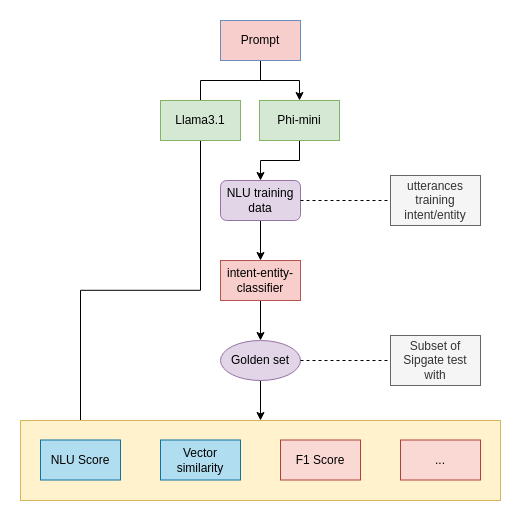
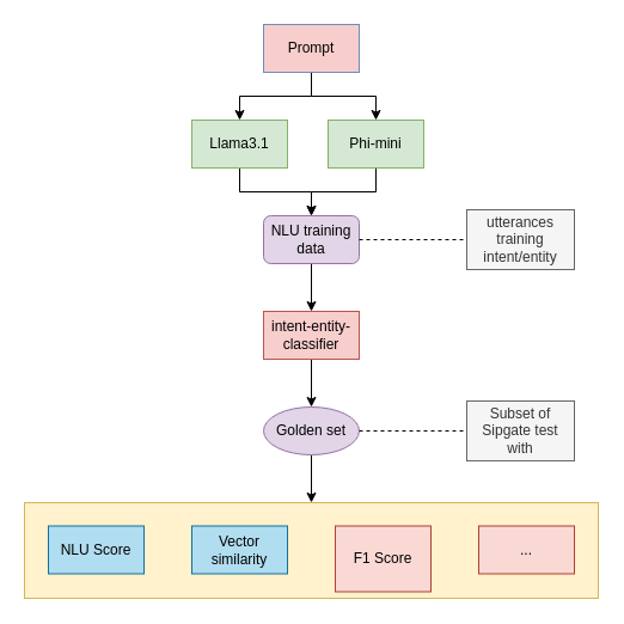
  <mxCell id="0" />
  <mxCell id="1" parent="0" />
- <mxCell id="2" style="edgeStyle=orthogonalEdgeStyle;rounded=0;orthogonalLoop=1;jettySize=auto;html=1;exitX=0.5;exitY=1;exitDx=0;exitDy=0;entryX=0.5;entryY=0;entryDx=0;entryDy=0;endArrow=none;" edge="1" parent="1" source="4" target="6"><mxGeometry relative="1" as="geometry" /></mxCell>
+ <mxCell id="2" style="edgeStyle=orthogonalEdgeStyle;rounded=0;orthogonalLoop=1;jettySize=auto;html=1;exitX=0.5;exitY=1;exitDx=0;exitDy=0;entryX=0.5;entryY=0;entryDx=0;entryDy=0;" edge="1" parent="1" source="4" target="6"><mxGeometry relative="1" as="geometry" /></mxCell>
  <mxCell id="3" style="edgeStyle=orthogonalEdgeStyle;rounded=0;orthogonalLoop=1;jettySize=auto;html=1;exitX=0.5;exitY=1;exitDx=0;exitDy=0;entryX=0.5;entryY=0;entryDx=0;entryDy=0;" edge="1" parent="1" source="4" target="12"><mxGeometry relative="1" as="geometry" /></mxCell>
  <mxCell id="4" value="Prompt" style="rounded=0;whiteSpace=wrap;html=1;strokeColor=#6c8ebf;fillColor=#f8cecc;" vertex="1" parent="1"><mxGeometry x="220" y="20" width="80" height="40" as="geometry" /></mxCell>
- <mxCell id="5" style="edgeStyle=orthogonalEdgeStyle;rounded=0;orthogonalLoop=1;jettySize=auto;html=1;exitX=0.5;exitY=1;exitDx=0;exitDy=0;" edge="1" parent="1" source="6" target="17"><mxGeometry relative="1" as="geometry" /></mxCell>
+ <mxCell id="5" style="edgeStyle=orthogonalEdgeStyle;rounded=0;orthogonalLoop=1;jettySize=auto;html=1;exitX=0.5;exitY=1;exitDx=0;exitDy=0;entryX=0.5;entryY=0;entryDx=0;entryDy=0;" edge="1" parent="1" source="6" target="8"><mxGeometry relative="1" as="geometry" /></mxCell>
  <mxCell id="6" value="Llama3.1" style="rounded=0;whiteSpace=wrap;html=1;fillColor=#d5e8d4;strokeColor=#82b366;" vertex="1" parent="1"><mxGeometry x="160" y="100" width="80" height="40" as="geometry" /></mxCell>
  <mxCell id="7" style="edgeStyle=orthogonalEdgeStyle;rounded=0;orthogonalLoop=1;jettySize=auto;html=1;exitX=0.5;exitY=1;exitDx=0;exitDy=0;" edge="1" parent="1" source="8" target="10"><mxGeometry relative="1" as="geometry" /></mxCell>
  <mxCell id="8" value="NLU training data" style="whiteSpace=wrap;html=1;fillColor=#e1d5e7;strokeColor=#9673a6;rounded=1;" vertex="1" parent="1"><mxGeometry x="220" y="180" width="80" height="40" as="geometry" /></mxCell>
  <mxCell id="9" style="edgeStyle=orthogonalEdgeStyle;rounded=0;orthogonalLoop=1;jettySize=auto;html=1;exitX=0.5;exitY=1;exitDx=0;exitDy=0;entryX=0.5;entryY=0;entryDx=0;entryDy=0;" edge="1" parent="1" source="10" target="14"><mxGeometry relative="1" as="geometry" /></mxCell>
  <mxCell id="10" value="intent-entity-classifier" style="rounded=0;whiteSpace=wrap;html=1;fillColor=#f8cecc;strokeColor=#b85450;" vertex="1" parent="1"><mxGeometry x="220" y="260" width="80" height="40" as="geometry" /></mxCell>
  <mxCell id="11" style="edgeStyle=orthogonalEdgeStyle;rounded=0;orthogonalLoop=1;jettySize=auto;html=1;exitX=0.5;exitY=1;exitDx=0;exitDy=0;entryX=0.5;entryY=0;entryDx=0;entryDy=0;" edge="1" parent="1" source="12" target="8"><mxGeometry relative="1" as="geometry" /></mxCell>
- <mxCell id="12" value="Phi-mini" style="rounded=0;whiteSpace=wrap;html=1;fillColor=#d5e8d4;strokeColor=#82b366;" vertex="1" parent="1"><mxGeometry x="259" y="100" width="80" height="40" as="geometry" /></mxCell>
+ <mxCell id="12" value="Phi-mini" style="rounded=0;whiteSpace=wrap;html=1;fillColor=#d5e8d4;strokeColor=#82b366;" vertex="1" parent="1"><mxGeometry x="274" y="100" width="80" height="40" as="geometry" /></mxCell>
  <mxCell id="13" style="edgeStyle=orthogonalEdgeStyle;rounded=0;orthogonalLoop=1;jettySize=auto;html=1;exitX=0.5;exitY=1;exitDx=0;exitDy=0;entryX=0.5;entryY=0;entryDx=0;entryDy=0;" edge="1" parent="1" source="14" target="16"><mxGeometry relative="1" as="geometry" /></mxCell>
  <mxCell id="14" value="Golden set" style="ellipse;whiteSpace=wrap;html=1;fillColor=#e1d5e7;strokeColor=#9673a6;" vertex="1" parent="1"><mxGeometry x="220" y="340" width="80" height="40" as="geometry" /></mxCell>
  <mxCell id="15" value="" style="group;fillColor=#fad9d5;strokeColor=#ae4132;" vertex="1" connectable="0" parent="1"><mxGeometry x="20" y="420" width="480" height="80" as="geometry" /></mxCell>
  <mxCell id="16" value="" style="rounded=0;whiteSpace=wrap;html=1;fillColor=#fff2cc;strokeColor=#d6b656;" vertex="1" parent="15"><mxGeometry width="480" height="80" as="geometry" /></mxCell>
  <mxCell id="17" value="NLU Score" style="rounded=0;whiteSpace=wrap;html=1;fillColor=#b1ddf0;strokeColor=#10739e;" vertex="1" parent="15"><mxGeometry x="20" y="19.5" width="80" height="40" as="geometry" /></mxCell>
  <mxCell id="18" value="Vector similarity" style="rounded=0;whiteSpace=wrap;html=1;fillColor=#b1ddf0;strokeColor=#10739e;" vertex="1" parent="15"><mxGeometry x="140" y="19.5" width="80" height="40" as="geometry" /></mxCell>
- <mxCell id="19" value="F1 Score" style="rounded=0;whiteSpace=wrap;html=1;fillColor=#fad9d5;strokeColor=#ae4132;" vertex="1" parent="15"><mxGeometry x="260" y="19.5" width="80" height="40" as="geometry" /></mxCell>
+ <mxCell id="19" value="F1 Score" style="rounded=0;whiteSpace=wrap;html=1;fillColor=#fad9d5;strokeColor=#ae4132;" vertex="1" parent="15"><mxGeometry x="260" y="19.5" width="80" height="55" as="geometry" /></mxCell>
  <mxCell id="20" value="..." style="rounded=0;whiteSpace=wrap;html=1;fillColor=#fad9d5;strokeColor=#ae4132;" vertex="1" parent="15"><mxGeometry x="380" y="19.5" width="80" height="40" as="geometry" /></mxCell>
  <mxCell id="21" style="edgeStyle=orthogonalEdgeStyle;rounded=0;orthogonalLoop=1;jettySize=auto;html=1;exitX=0.5;exitY=1;exitDx=0;exitDy=0;" edge="1" parent="15"><mxGeometry relative="1" as="geometry"><mxPoint x="240" y="59.5" as="sourcePoint" /><mxPoint x="240" y="59.5" as="targetPoint" /></mxGeometry></mxCell>
  <mxCell id="22" value="&lt;div&gt;Subset of&lt;/div&gt;&lt;div&gt;Sipgate test with&lt;/div&gt;" style="rounded=0;whiteSpace=wrap;html=1;fillColor=#f5f5f5;fontColor=#333333;strokeColor=#666666;" vertex="1" parent="1"><mxGeometry x="390" y="335" width="90" height="50" as="geometry" /></mxCell>
  <mxCell id="23" value="" style="endArrow=none;dashed=1;html=1;rounded=0;exitX=1;exitY=0.5;exitDx=0;exitDy=0;entryX=0;entryY=0.5;entryDx=0;entryDy=0;" edge="1" parent="1" source="14" target="22"><mxGeometry width="50" height="50" relative="1" as="geometry"><mxPoint x="330" y="320" as="sourcePoint" /><mxPoint x="380" y="270" as="targetPoint" /></mxGeometry></mxCell>
  <mxCell id="24" value="utterances training intent/entity" style="rounded=0;whiteSpace=wrap;html=1;fillColor=#f5f5f5;fontColor=#333333;strokeColor=#666666;" vertex="1" parent="1"><mxGeometry x="390" y="175" width="90" height="50" as="geometry" /></mxCell>
  <mxCell id="25" value="" style="endArrow=none;dashed=1;html=1;rounded=0;entryX=0;entryY=0.5;entryDx=0;entryDy=0;exitX=1;exitY=0.5;exitDx=0;exitDy=0;" edge="1" parent="1" source="8" target="24"><mxGeometry width="50" height="50" relative="1" as="geometry"><mxPoint x="290" y="280" as="sourcePoint" /><mxPoint x="340" y="230" as="targetPoint" /></mxGeometry></mxCell>
